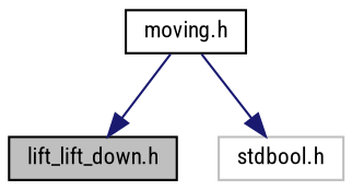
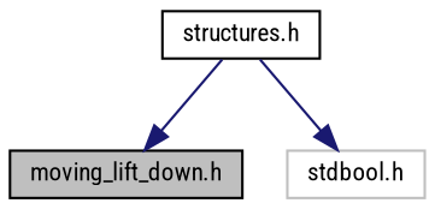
  digraph {
    fontname="Roboto Condensed"
    node [color=black fillcolor=white fontname="Roboto Condensed" fontsize=10 shape=record style=filled]
    edge [color=midnightblue fontname="Roboto Condensed" fontsize=10 labelfontname=Helvetica labelfontsize=10 style=solid]
-   n1 [fillcolor=grey75 fontcolor=black height=0.2 label="lift_lift_down.h" width=0.4]
-   n2 [height=0.2 label="moving.h" width=0.4]
+   n1 [fillcolor=grey75 fontcolor=black height=0.2 label="moving_lift_down.h" width=0.4]
+   n2 [height=0.2 label="structures.h" width=0.4]
    n3 [color=grey75 height=0.2 label="stdbool.h" width=0.4]
    n2 -> n1
    n2 -> n3
  }
